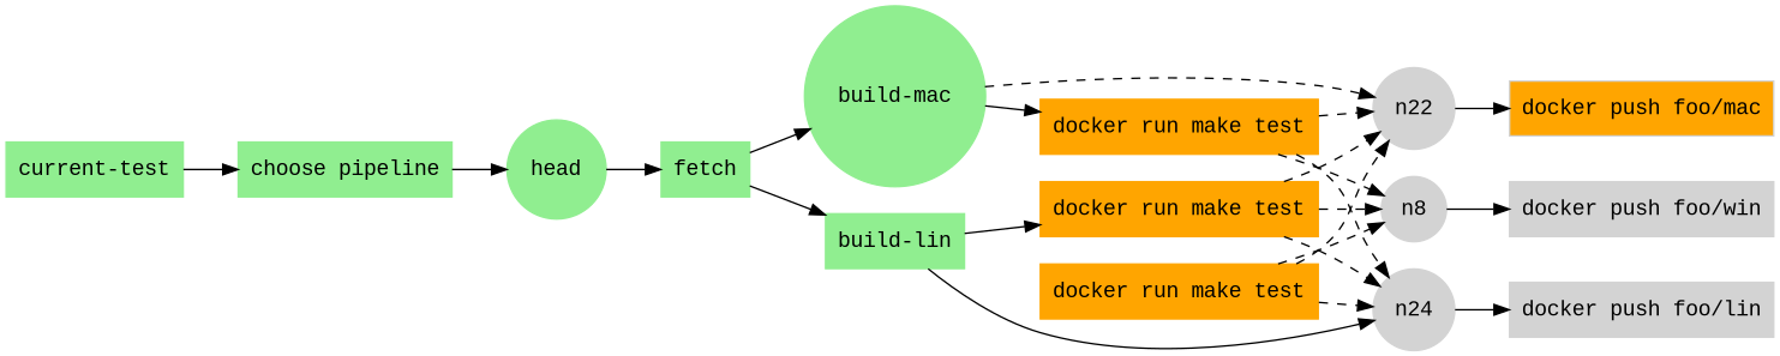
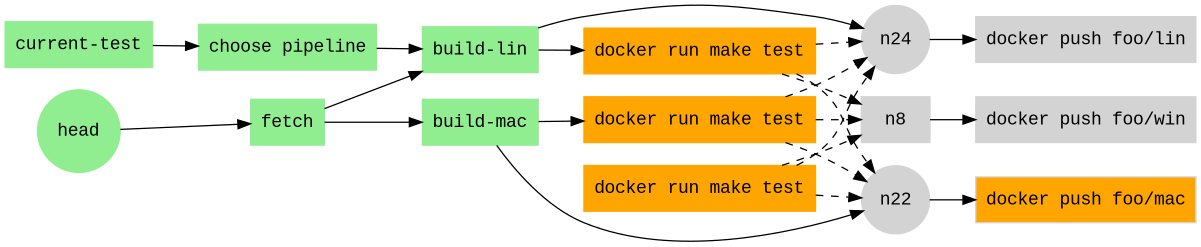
  digraph {
    fontname="Liberation Mono"
    rankdir=LR
    node [color="#90ee90" fillcolor="#90ee90" fontname="Liberation Mono" shape=box style=filled]
    edge [fontname="Liberation Mono"]
    n3 [label="current-test"]
    n2 [label="choose pipeline"]
    n16 [label=head shape=circle]
    n15 [label=fetch]
-   n18 [label="build-mac" shape=circle]
+   n18 [label="build-mac"]
    n20 [label="build-lin"]
    n22 [color="#d3d3d3" fillcolor="#d3d3d3" shape=circle]
    n17 [color="#ffa500" fillcolor="#ffa500" label="docker run make test"]
    n24 [color="#d3d3d3" fillcolor="#d3d3d3" shape=circle]
    n19 [color="#ffa500" fillcolor="#ffa500" label="docker run make test"]
    n13 [color="#ffa500" fillcolor="#ffa500" label="docker run make test"]
-   n8 [color="#d3d3d3" fillcolor="#d3d3d3" shape=circle]
+   n8 [color="#d3d3d3" fillcolor="#d3d3d3"]
    n7 [color="#d3d3d3" fillcolor="#d3d3d3" label="docker push foo/win"]
    n21 [color="#d3d3d3" fillcolor="#ffa500" label="docker push foo/mac"]
    n23 [color="#d3d3d3" fillcolor="#d3d3d3" label="docker push foo/lin"]
    n3 -> n2
-   n2 -> n16
+   n2 -> n20
    n16 -> n15
    n15 -> n18
    n15 -> n20
-   n18 -> n22 [style=dashed]
+   n18 -> n22
    n18 -> n17
    n20 -> n24
    n20 -> n19
    n22 -> n21
    n17 -> n22 [style=dashed]
    n17 -> n24 [style=dashed]
    n17 -> n8 [style=dashed]
    n24 -> n23
    n19 -> n22 [style=dashed]
    n19 -> n24 [style=dashed]
    n19 -> n8 [style=dashed]
    n13 -> n22 [style=dashed]
    n13 -> n24 [style=dashed]
    n13 -> n8 [style=dashed]
    n8 -> n7
  }
